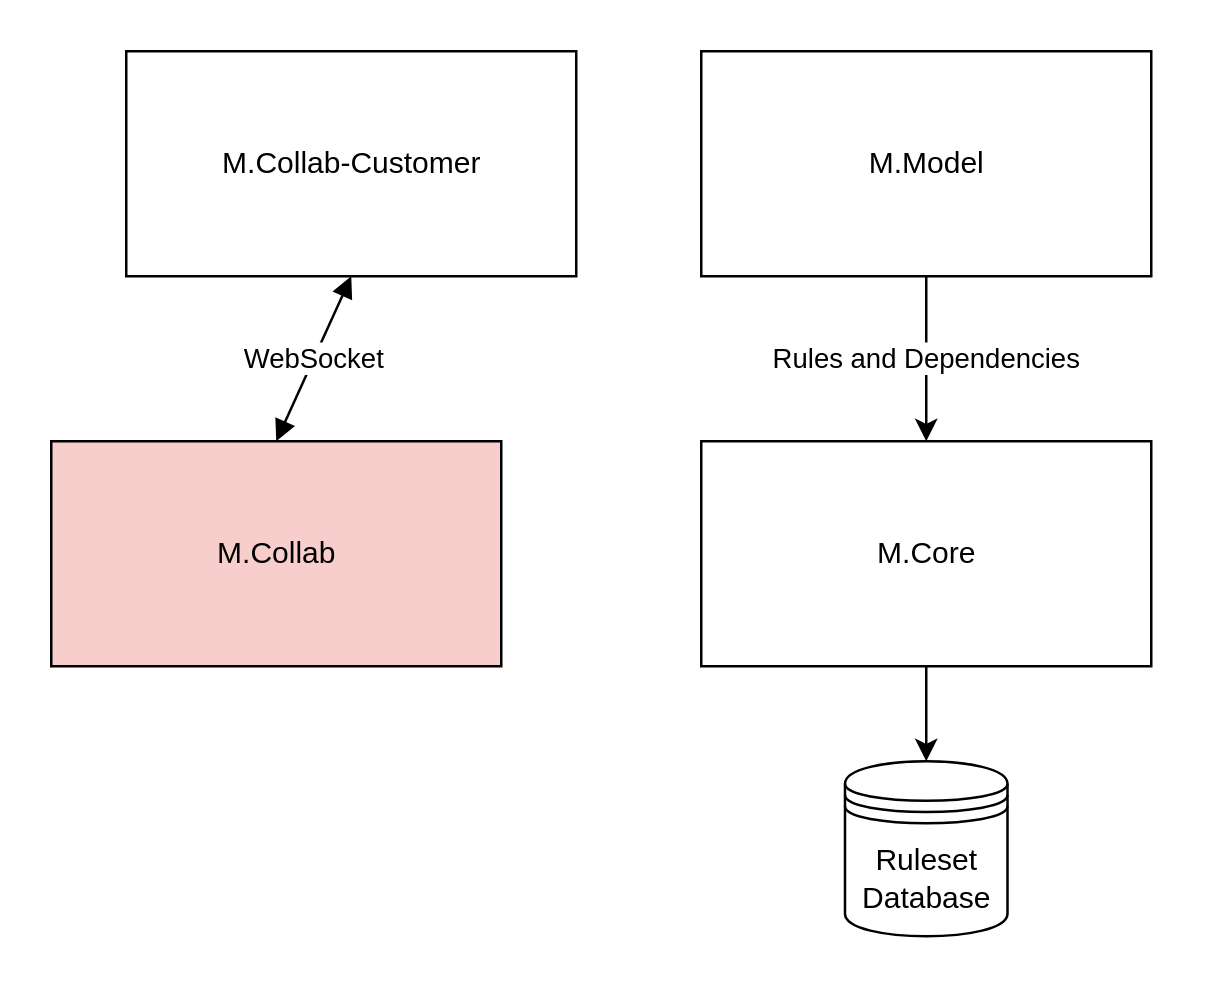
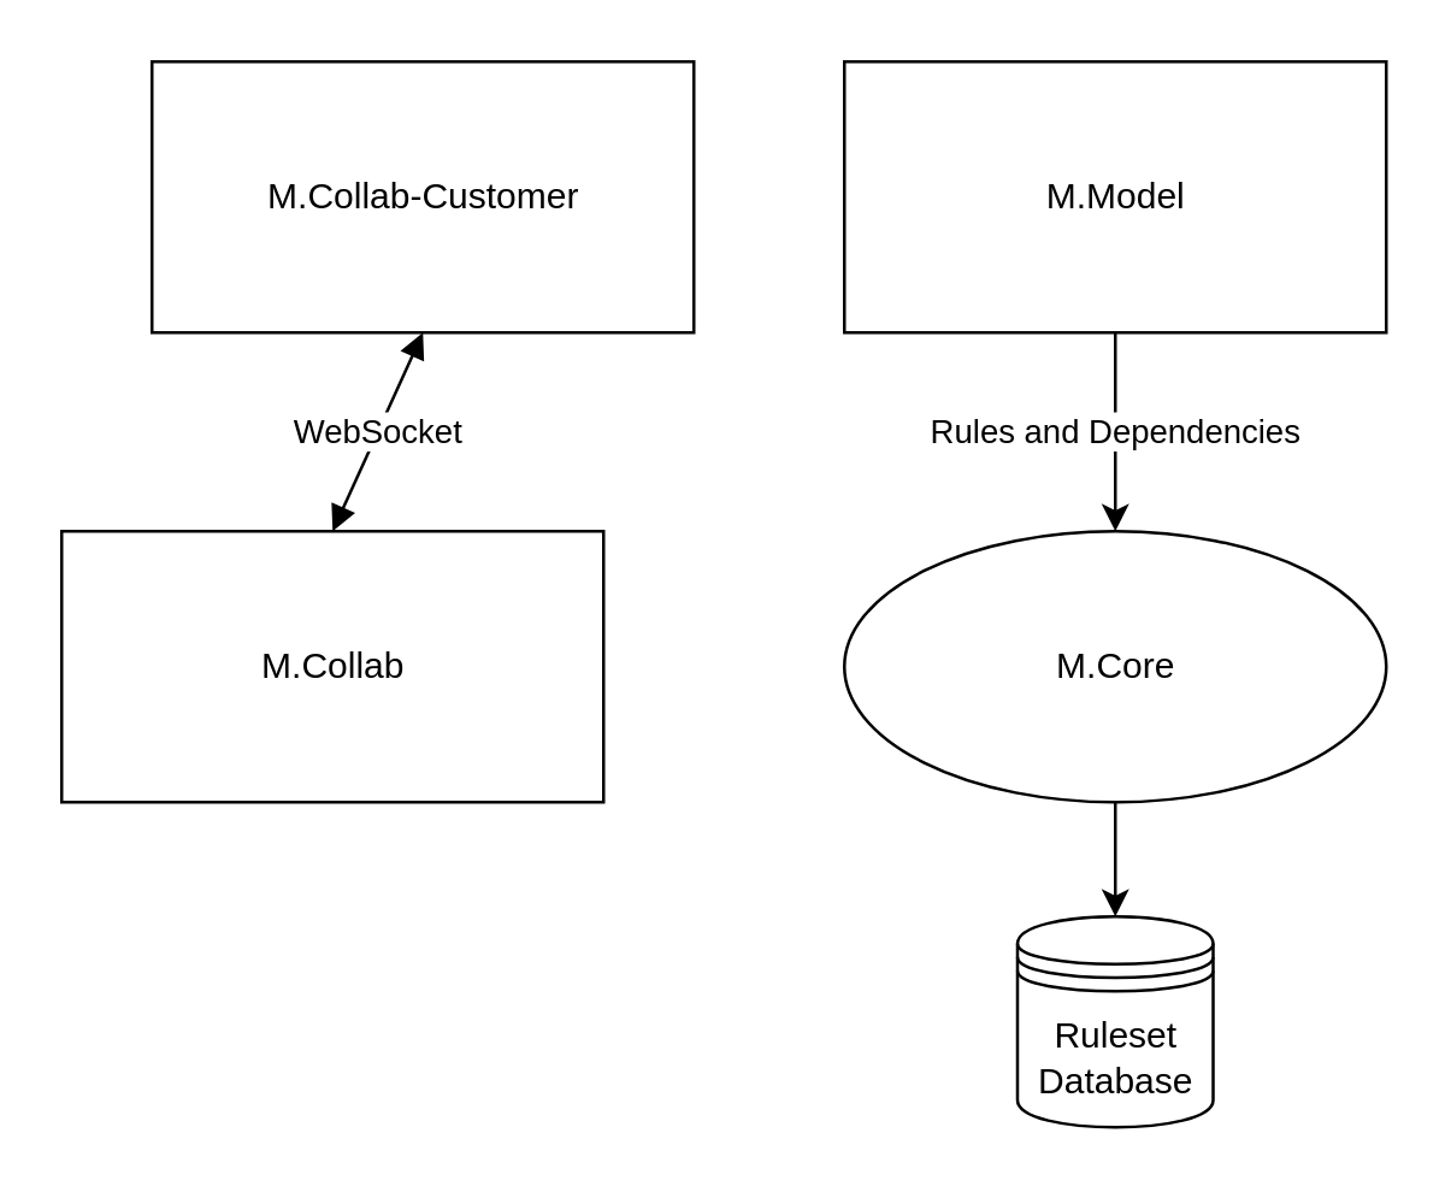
  <mxCell id="0" />
  <mxCell id="1" parent="0" />
  <mxCell id="2" value="Rules and Dependencies" style="edgeStyle=orthogonalEdgeStyle;rounded=0;orthogonalLoop=1;jettySize=auto;html=1;" parent="1" source="3" target="6" edge="1"><mxGeometry x="-0.011" relative="1" as="geometry"><mxPoint as="offset" /></mxGeometry></mxCell>
  <mxCell id="3" value="M.Model" style="html=1;" parent="1" vertex="1"><mxGeometry x="280" y="20" width="180" height="90" as="geometry" /></mxCell>
- <mxCell id="4" value="M.Collab" style="html=1;fillColor=#f8cecc;" parent="1" vertex="1"><mxGeometry x="20" y="176" width="180" height="90" as="geometry" /></mxCell>
+ <mxCell id="4" value="M.Collab" style="html=1;" parent="1" vertex="1"><mxGeometry x="20" y="176" width="180" height="90" as="geometry" /></mxCell>
  <mxCell id="5" style="edgeStyle=orthogonalEdgeStyle;rounded=0;orthogonalLoop=1;jettySize=auto;html=1;exitX=0.5;exitY=1;exitDx=0;exitDy=0;entryX=0.5;entryY=0;entryDx=0;entryDy=0;" parent="1" source="6" target="7" edge="1"><mxGeometry relative="1" as="geometry" /></mxCell>
- <mxCell id="6" value="M.Core" style="html=1;" parent="1" vertex="1"><mxGeometry x="280" y="176" width="180" height="90" as="geometry" /></mxCell>
+ <mxCell id="6" value="M.Core" style="ellipse;html=1;" parent="1" vertex="1"><mxGeometry x="280" y="176" width="180" height="90" as="geometry" /></mxCell>
  <mxCell id="7" value="Ruleset Database" style="shape=datastore;whiteSpace=wrap;html=1;" parent="1" vertex="1"><mxGeometry x="337.5" y="304" width="65" height="70" as="geometry" /></mxCell>
  <mxCell id="8" value="M.Collab-Customer" style="html=1;" parent="1" vertex="1"><mxGeometry x="50" y="20" width="180" height="90" as="geometry" /></mxCell>
  <mxCell id="9" value="WebSocket" style="endArrow=block;startArrow=block;endFill=1;startFill=1;html=1;entryX=0.5;entryY=0;entryDx=0;entryDy=0;exitX=0.5;exitY=1;exitDx=0;exitDy=0;" parent="1" source="8" target="4" edge="1"><mxGeometry width="160" relative="1" as="geometry"><mxPoint x="290" y="231" as="sourcePoint" /><mxPoint x="210" y="231" as="targetPoint" /><mxPoint as="offset" /></mxGeometry></mxCell>
